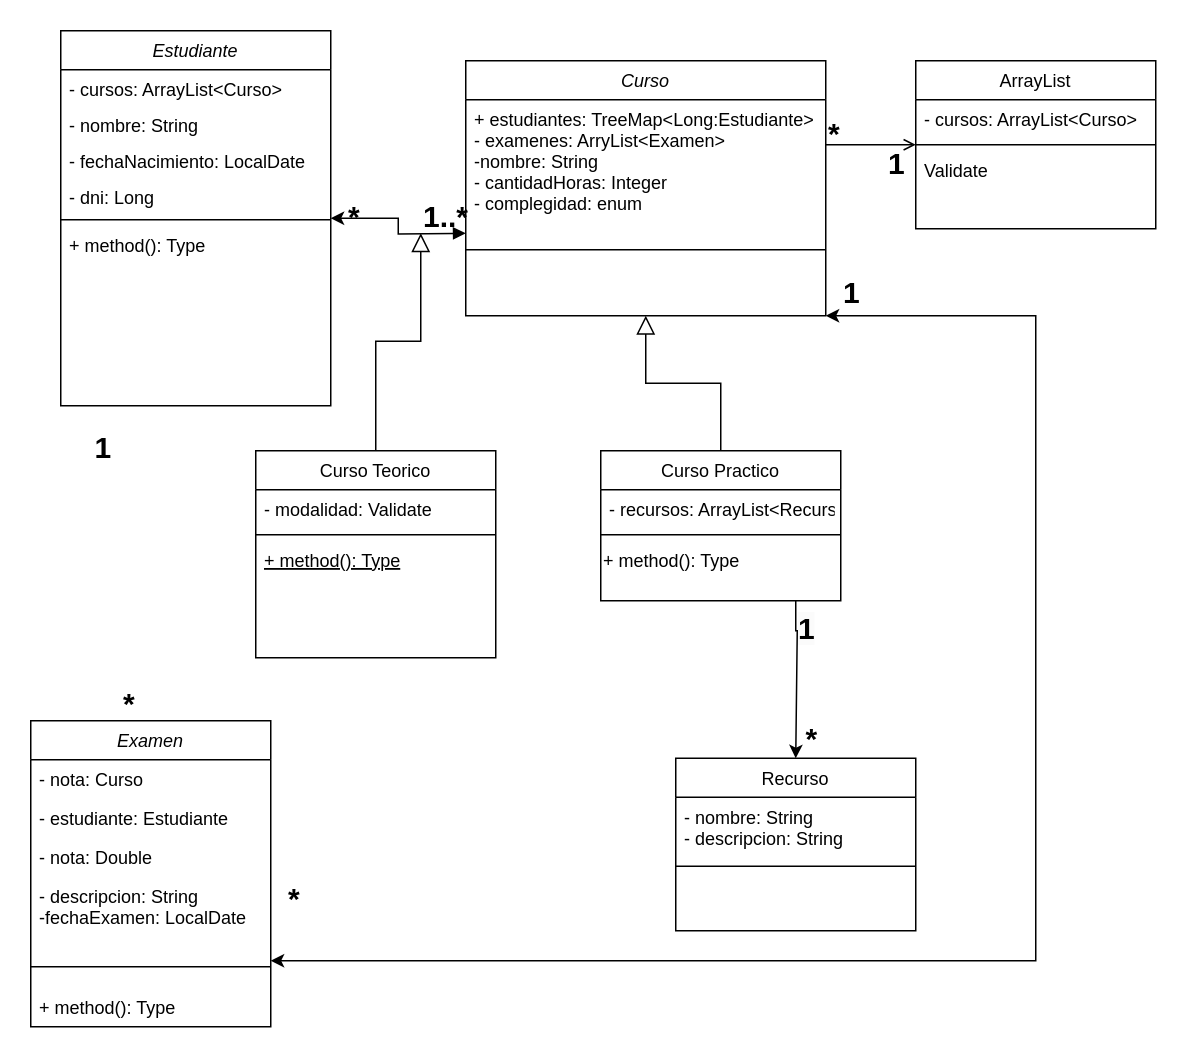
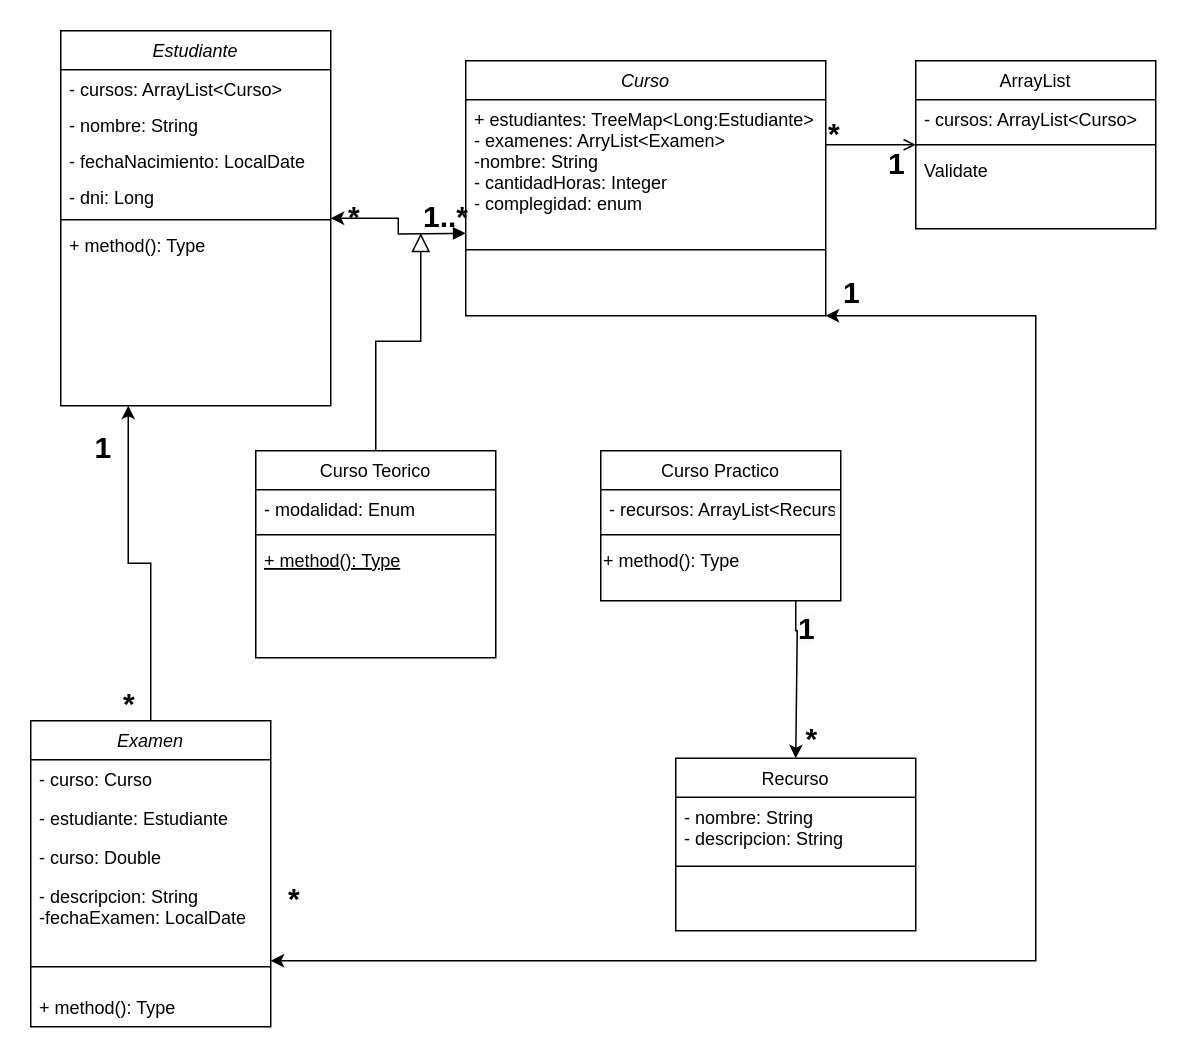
  <mxCell id="0" />
  <mxCell id="1" parent="0" />
  <mxCell id="2" value="Curso" style="swimlane;fontStyle=2;align=center;verticalAlign=top;childLayout=stackLayout;horizontal=1;startSize=26;horizontalStack=0;resizeParent=1;resizeLast=0;collapsible=1;marginBottom=0;rounded=0;shadow=0;strokeWidth=1;" parent="1" vertex="1"><mxGeometry x="310" y="40" width="240" height="170" as="geometry"><mxRectangle x="230" y="140" width="160" height="26" as="alternateBounds" /></mxGeometry></mxCell>
  <mxCell id="3" value="+ estudiantes: TreeMap&lt;Long:Estudiante&gt;&#10;- examenes: ArryList&lt;Examen&gt;&#10;-nombre: String&#10;- cantidadHoras: Integer&#10;- complegidad: enum" style="text;align=left;verticalAlign=top;spacingLeft=4;spacingRight=4;overflow=hidden;rotatable=0;points=[[0,0.5],[1,0.5]];portConstraint=eastwest;" parent="2" vertex="1"><mxGeometry y="26" width="240" height="90" as="geometry" /></mxCell>
  <mxCell id="4" value="" style="line;html=1;strokeWidth=1;align=left;verticalAlign=middle;spacingTop=-1;spacingLeft=3;spacingRight=3;rotatable=0;labelPosition=right;points=[];portConstraint=eastwest;" parent="2" vertex="1"><mxGeometry y="116" width="240" height="20" as="geometry" /></mxCell>
  <mxCell id="5" value="Curso Teorico" style="swimlane;fontStyle=0;align=center;verticalAlign=top;childLayout=stackLayout;horizontal=1;startSize=26;horizontalStack=0;resizeParent=1;resizeLast=0;collapsible=1;marginBottom=0;rounded=0;shadow=0;strokeWidth=1;" parent="1" vertex="1"><mxGeometry x="170" y="300" width="160" height="138" as="geometry"><mxRectangle x="130" y="380" width="160" height="26" as="alternateBounds" /></mxGeometry></mxCell>
- <mxCell id="6" value="- modalidad: Validate" style="text;align=left;verticalAlign=top;spacingLeft=4;spacingRight=4;overflow=hidden;rotatable=0;points=[[0,0.5],[1,0.5]];portConstraint=eastwest;" parent="5" vertex="1"><mxGeometry y="26" width="160" height="26" as="geometry" /></mxCell>
+ <mxCell id="6" value="- modalidad: Enum" style="text;align=left;verticalAlign=top;spacingLeft=4;spacingRight=4;overflow=hidden;rotatable=0;points=[[0,0.5],[1,0.5]];portConstraint=eastwest;" parent="5" vertex="1"><mxGeometry y="26" width="160" height="26" as="geometry" /></mxCell>
  <mxCell id="7" value="" style="line;html=1;strokeWidth=1;align=left;verticalAlign=middle;spacingTop=-1;spacingLeft=3;spacingRight=3;rotatable=0;labelPosition=right;points=[];portConstraint=eastwest;" parent="5" vertex="1"><mxGeometry y="52" width="160" height="8" as="geometry" /></mxCell>
  <mxCell id="8" value="+ method(): Type" style="text;align=left;verticalAlign=top;spacingLeft=4;spacingRight=4;overflow=hidden;rotatable=0;points=[[0,0.5],[1,0.5]];portConstraint=eastwest;fontStyle=4" parent="5" vertex="1"><mxGeometry y="60" width="160" height="26" as="geometry" /></mxCell>
  <mxCell id="9" value="" style="endArrow=block;endSize=10;endFill=0;shadow=0;strokeWidth=1;rounded=0;curved=0;edgeStyle=elbowEdgeStyle;elbow=vertical;" parent="1" source="5" target="32" edge="1"><mxGeometry width="160" relative="1" as="geometry"><mxPoint x="270" y="123" as="sourcePoint" /><mxPoint x="270" y="123" as="targetPoint" /></mxGeometry></mxCell>
  <mxCell id="10" style="edgeStyle=orthogonalEdgeStyle;rounded=0;orthogonalLoop=1;jettySize=auto;html=1;entryX=0.5;entryY=0;entryDx=0;entryDy=0;" edge="1" parent="1" source="11" target="41"><mxGeometry relative="1" as="geometry"><mxPoint x="530" y="430" as="targetPoint" /><Array as="points"><mxPoint x="530" y="420" /><mxPoint x="531" y="505" /></Array></mxGeometry></mxCell>
  <mxCell id="11" value="Curso Practico" style="swimlane;fontStyle=0;align=center;verticalAlign=top;childLayout=stackLayout;horizontal=1;startSize=26;horizontalStack=0;resizeParent=1;resizeLast=0;collapsible=1;marginBottom=0;rounded=0;shadow=0;strokeWidth=1;" parent="1" vertex="1"><mxGeometry x="400" y="300" width="160" height="100" as="geometry"><mxRectangle x="340" y="380" width="170" height="26" as="alternateBounds" /></mxGeometry></mxCell>
  <mxCell id="12" value="- recursos: ArrayList&lt;Recurso&gt;" style="text;align=left;verticalAlign=top;spacingLeft=4;spacingRight=4;overflow=hidden;rotatable=0;points=[[0,0.5],[1,0.5]];portConstraint=eastwest;" parent="11" vertex="1"><mxGeometry y="26" width="160" height="26" as="geometry" /></mxCell>
  <mxCell id="13" value="" style="line;html=1;strokeWidth=1;align=left;verticalAlign=middle;spacingTop=-1;spacingLeft=3;spacingRight=3;rotatable=0;labelPosition=right;points=[];portConstraint=eastwest;" parent="11" vertex="1"><mxGeometry y="52" width="160" height="8" as="geometry" /></mxCell>
  <mxCell id="14" value="+ method(): Type" style="text;whiteSpace=wrap;html=1;" vertex="1" parent="11"><mxGeometry y="60" width="160" height="40" as="geometry" /></mxCell>
- <mxCell id="15" value="" style="endArrow=block;endSize=10;endFill=0;shadow=0;strokeWidth=1;rounded=0;curved=0;edgeStyle=elbowEdgeStyle;elbow=vertical;" parent="1" source="11" target="2" edge="1"><mxGeometry width="160" relative="1" as="geometry"><mxPoint x="280" y="293" as="sourcePoint" /><mxPoint x="380" y="191" as="targetPoint" /></mxGeometry></mxCell>
  <mxCell id="16" value="ArrayList" style="swimlane;fontStyle=0;align=center;verticalAlign=top;childLayout=stackLayout;horizontal=1;startSize=26;horizontalStack=0;resizeParent=1;resizeLast=0;collapsible=1;marginBottom=0;rounded=0;shadow=0;strokeWidth=1;" parent="1" vertex="1"><mxGeometry x="610" y="40" width="160" height="112" as="geometry"><mxRectangle x="550" y="140" width="160" height="26" as="alternateBounds" /></mxGeometry></mxCell>
  <mxCell id="17" value="- cursos: ArrayList&lt;Curso&gt;" style="text;align=left;verticalAlign=top;spacingLeft=4;spacingRight=4;overflow=hidden;rotatable=0;points=[[0,0.5],[1,0.5]];portConstraint=eastwest;" parent="16" vertex="1"><mxGeometry y="26" width="160" height="26" as="geometry" /></mxCell>
  <mxCell id="18" value="" style="line;html=1;strokeWidth=1;align=left;verticalAlign=middle;spacingTop=-1;spacingLeft=3;spacingRight=3;rotatable=0;labelPosition=right;points=[];portConstraint=eastwest;" parent="16" vertex="1"><mxGeometry y="52" width="160" height="8" as="geometry" /></mxCell>
  <mxCell id="19" value="Validate" style="text;align=left;verticalAlign=top;spacingLeft=4;spacingRight=4;overflow=hidden;rotatable=0;points=[[0,0.5],[1,0.5]];portConstraint=eastwest;" parent="16" vertex="1"><mxGeometry y="60" width="160" height="26" as="geometry" /></mxCell>
  <mxCell id="20" value="" style="endArrow=open;shadow=0;strokeWidth=1;rounded=0;curved=0;endFill=1;edgeStyle=elbowEdgeStyle;elbow=vertical;" parent="1" source="2" target="16" edge="1"><mxGeometry x="0.5" y="41" relative="1" as="geometry"><mxPoint x="450" y="112" as="sourcePoint" /><mxPoint x="610" y="112" as="targetPoint" /><mxPoint x="-40" y="32" as="offset" /></mxGeometry></mxCell>
  <mxCell id="21" value="*" style="resizable=0;align=left;verticalAlign=bottom;labelBackgroundColor=none;fontSize=20;fontStyle=1" parent="20" connectable="0" vertex="1"><mxGeometry x="-1" relative="1" as="geometry"><mxPoint y="4" as="offset" /></mxGeometry></mxCell>
  <mxCell id="22" style="edgeStyle=orthogonalEdgeStyle;rounded=0;orthogonalLoop=1;jettySize=auto;html=1;endArrow=block;endFill=1;startArrow=classic;startFill=1;" edge="1" parent="1" source="23"><mxGeometry relative="1" as="geometry"><mxPoint x="310" y="155" as="targetPoint" /></mxGeometry></mxCell>
  <mxCell id="23" value="Estudiante" style="swimlane;fontStyle=2;align=center;verticalAlign=top;childLayout=stackLayout;horizontal=1;startSize=26;horizontalStack=0;resizeParent=1;resizeLast=0;collapsible=1;marginBottom=0;rounded=0;shadow=0;strokeWidth=1;" vertex="1" parent="1"><mxGeometry x="40" y="20" width="180" height="250" as="geometry"><mxRectangle x="230" y="140" width="160" height="26" as="alternateBounds" /></mxGeometry></mxCell>
  <mxCell id="24" value="- cursos: ArrayList&lt;Curso&gt;" style="text;align=left;verticalAlign=top;spacingLeft=4;spacingRight=4;overflow=hidden;rotatable=0;points=[[0,0.5],[1,0.5]];portConstraint=eastwest;" vertex="1" parent="23"><mxGeometry y="26" width="180" height="24" as="geometry" /></mxCell>
  <mxCell id="25" value="- nombre: String" style="text;align=left;verticalAlign=top;spacingLeft=4;spacingRight=4;overflow=hidden;rotatable=0;points=[[0,0.5],[1,0.5]];portConstraint=eastwest;" vertex="1" parent="23"><mxGeometry y="50" width="180" height="24" as="geometry" /></mxCell>
  <mxCell id="26" value="- fechaNacimiento: LocalDate" style="text;align=left;verticalAlign=top;spacingLeft=4;spacingRight=4;overflow=hidden;rotatable=0;points=[[0,0.5],[1,0.5]];portConstraint=eastwest;" vertex="1" parent="23"><mxGeometry y="74" width="180" height="24" as="geometry" /></mxCell>
  <mxCell id="27" value="- dni: Long" style="text;align=left;verticalAlign=top;spacingLeft=4;spacingRight=4;overflow=hidden;rotatable=0;points=[[0,0.5],[1,0.5]];portConstraint=eastwest;" vertex="1" parent="23"><mxGeometry y="98" width="180" height="24" as="geometry" /></mxCell>
  <mxCell id="28" value="" style="line;html=1;strokeWidth=1;align=left;verticalAlign=middle;spacingTop=-1;spacingLeft=3;spacingRight=3;rotatable=0;labelPosition=right;points=[];portConstraint=eastwest;" vertex="1" parent="23"><mxGeometry y="122" width="180" height="8" as="geometry" /></mxCell>
  <mxCell id="29" value="+ method(): Type" style="text;align=left;verticalAlign=top;spacingLeft=4;spacingRight=4;overflow=hidden;rotatable=0;points=[[0,0.5],[1,0.5]];portConstraint=eastwest;" vertex="1" parent="23"><mxGeometry y="130" width="180" height="46" as="geometry" /></mxCell>
  <mxCell id="30" value="1" style="resizable=0;align=left;verticalAlign=bottom;labelBackgroundColor=none;fontSize=20;fontStyle=1" connectable="0" vertex="1" parent="1"><mxGeometry x="590" y="119.996" as="geometry" /></mxCell>
  <mxCell id="31" value="*" style="resizable=0;align=left;verticalAlign=bottom;labelBackgroundColor=none;fontSize=20;fontStyle=1" connectable="0" vertex="1" parent="1"><mxGeometry x="230" y="154.999" as="geometry" /></mxCell>
  <mxCell id="32" value="1..*" style="resizable=0;align=left;verticalAlign=bottom;labelBackgroundColor=none;fontSize=20;fontStyle=1;fillColor=#e1d5e7;" connectable="0" vertex="1" parent="1"><mxGeometry x="280" y="154.999" as="geometry" /></mxCell>
+ <mxCell id="33" style="edgeStyle=orthogonalEdgeStyle;rounded=0;orthogonalLoop=1;jettySize=auto;html=1;entryX=0.25;entryY=1;entryDx=0;entryDy=0;" edge="1" parent="1" source="34" target="23"><mxGeometry relative="1" as="geometry"><mxPoint x="100" y="240" as="targetPoint" /><Array as="points" /></mxGeometry></mxCell>
  <mxCell id="34" value="Examen" style="swimlane;fontStyle=2;align=center;verticalAlign=top;childLayout=stackLayout;horizontal=1;startSize=26;horizontalStack=0;resizeParent=1;resizeLast=0;collapsible=1;marginBottom=0;rounded=0;shadow=0;strokeWidth=1;" vertex="1" parent="1"><mxGeometry x="20" y="480" width="160" height="204" as="geometry"><mxRectangle x="230" y="140" width="160" height="26" as="alternateBounds" /></mxGeometry></mxCell>
- <mxCell id="35" value="- nota: Curso" style="text;align=left;verticalAlign=top;spacingLeft=4;spacingRight=4;overflow=hidden;rotatable=0;points=[[0,0.5],[1,0.5]];portConstraint=eastwest;" vertex="1" parent="34"><mxGeometry y="26" width="160" height="26" as="geometry" /></mxCell>
+ <mxCell id="35" value="- curso: Curso" style="text;align=left;verticalAlign=top;spacingLeft=4;spacingRight=4;overflow=hidden;rotatable=0;points=[[0,0.5],[1,0.5]];portConstraint=eastwest;" vertex="1" parent="34"><mxGeometry y="26" width="160" height="26" as="geometry" /></mxCell>
  <mxCell id="36" value="- estudiante: Estudiante" style="text;align=left;verticalAlign=top;spacingLeft=4;spacingRight=4;overflow=hidden;rotatable=0;points=[[0,0.5],[1,0.5]];portConstraint=eastwest;" vertex="1" parent="34"><mxGeometry y="52" width="160" height="26" as="geometry" /></mxCell>
- <mxCell id="37" value="- nota: Double" style="text;align=left;verticalAlign=top;spacingLeft=4;spacingRight=4;overflow=hidden;rotatable=0;points=[[0,0.5],[1,0.5]];portConstraint=eastwest;" vertex="1" parent="34"><mxGeometry y="78" width="160" height="26" as="geometry" /></mxCell>
+ <mxCell id="37" value="- curso: Double" style="text;align=left;verticalAlign=top;spacingLeft=4;spacingRight=4;overflow=hidden;rotatable=0;points=[[0,0.5],[1,0.5]];portConstraint=eastwest;" vertex="1" parent="34"><mxGeometry y="78" width="160" height="26" as="geometry" /></mxCell>
  <mxCell id="38" value="- descripcion: String&#10;-fechaExamen: LocalDate" style="text;align=left;verticalAlign=top;spacingLeft=4;spacingRight=4;overflow=hidden;rotatable=0;points=[[0,0.5],[1,0.5]];portConstraint=eastwest;" vertex="1" parent="34"><mxGeometry y="104" width="160" height="46" as="geometry" /></mxCell>
  <mxCell id="39" value="" style="line;html=1;strokeWidth=1;align=left;verticalAlign=middle;spacingTop=-1;spacingLeft=3;spacingRight=3;rotatable=0;labelPosition=right;points=[];portConstraint=eastwest;" vertex="1" parent="34"><mxGeometry y="150" width="160" height="28" as="geometry" /></mxCell>
  <mxCell id="40" value="+ method(): Type" style="text;align=left;verticalAlign=top;spacingLeft=4;spacingRight=4;overflow=hidden;rotatable=0;points=[[0,0.5],[1,0.5]];portConstraint=eastwest;" vertex="1" parent="34"><mxGeometry y="178" width="160" height="26" as="geometry" /></mxCell>
  <mxCell id="41" value="Recurso" style="swimlane;fontStyle=0;align=center;verticalAlign=top;childLayout=stackLayout;horizontal=1;startSize=26;horizontalStack=0;resizeParent=1;resizeLast=0;collapsible=1;marginBottom=0;rounded=0;shadow=0;strokeWidth=1;" vertex="1" parent="1"><mxGeometry x="450" y="505" width="160" height="115" as="geometry"><mxRectangle x="340" y="380" width="170" height="26" as="alternateBounds" /></mxGeometry></mxCell>
  <mxCell id="42" value="- nombre: String&#10;- descripcion: String" style="text;align=left;verticalAlign=top;spacingLeft=4;spacingRight=4;overflow=hidden;rotatable=0;points=[[0,0.5],[1,0.5]];portConstraint=eastwest;" vertex="1" parent="41"><mxGeometry y="26" width="160" height="42" as="geometry" /></mxCell>
  <mxCell id="43" value="" style="line;html=1;strokeWidth=1;align=left;verticalAlign=middle;spacingTop=-1;spacingLeft=3;spacingRight=3;rotatable=0;labelPosition=right;points=[];portConstraint=eastwest;" vertex="1" parent="41"><mxGeometry y="68" width="160" height="8" as="geometry" /></mxCell>
  <mxCell id="44" style="edgeStyle=orthogonalEdgeStyle;rounded=0;orthogonalLoop=1;jettySize=auto;html=1;startArrow=classic;startFill=1;" edge="1" parent="1"><mxGeometry relative="1" as="geometry"><mxPoint x="550" y="210" as="sourcePoint" /><mxPoint x="180" y="640" as="targetPoint" /><Array as="points"><mxPoint x="690" y="210" /><mxPoint x="690" y="640" /><mxPoint x="180" y="640" /></Array></mxGeometry></mxCell>
  <mxCell id="45" value="1" style="resizable=0;align=left;verticalAlign=bottom;labelBackgroundColor=none;fontSize=20;fontStyle=1" connectable="0" vertex="1" parent="1"><mxGeometry x="560" y="179.999" as="geometry"><mxPoint y="26" as="offset" /></mxGeometry></mxCell>
  <mxCell id="46" value="*" style="resizable=0;align=left;verticalAlign=bottom;labelBackgroundColor=none;fontSize=20;fontStyle=1" connectable="0" vertex="1" parent="1"><mxGeometry x="190" y="609.999" as="geometry" /></mxCell>
  <mxCell id="47" value="1" style="resizable=0;align=left;verticalAlign=bottom;labelBackgroundColor=none;fontSize=20;fontStyle=1" connectable="0" vertex="1" parent="1"><mxGeometry x="80" y="249.999" as="geometry"><mxPoint x="-19" y="59" as="offset" /></mxGeometry></mxCell>
  <mxCell id="48" value="*" style="resizable=0;align=left;verticalAlign=bottom;labelBackgroundColor=none;fontSize=20;fontStyle=1" connectable="0" vertex="1" parent="1"><mxGeometry x="80" y="479.999" as="geometry" /></mxCell>
  <mxCell id="49" value="*" style="resizable=0;align=left;verticalAlign=bottom;labelBackgroundColor=none;fontSize=20;fontStyle=1" connectable="0" vertex="1" parent="1"><mxGeometry x="240" y="249.999" as="geometry"><mxPoint x="295" y="253" as="offset" /></mxGeometry></mxCell>
  <mxCell id="50" value="&lt;span style=&quot;color: rgb(0, 0, 0); font-family: Helvetica; font-size: 20px; font-style: normal; font-variant-ligatures: normal; font-variant-caps: normal; font-weight: 700; letter-spacing: normal; orphans: 2; text-align: left; text-indent: 0px; text-transform: none; widows: 2; word-spacing: 0px; -webkit-text-stroke-width: 0px; white-space: nowrap; background-color: rgb(251, 251, 251); text-decoration-thickness: initial; text-decoration-style: initial; text-decoration-color: initial; display: inline !important; float: none;&quot;&gt;1&lt;/span&gt;" style="text;whiteSpace=wrap;html=1;" vertex="1" parent="1"><mxGeometry x="530" y="400" width="40" height="50" as="geometry" /></mxCell>
